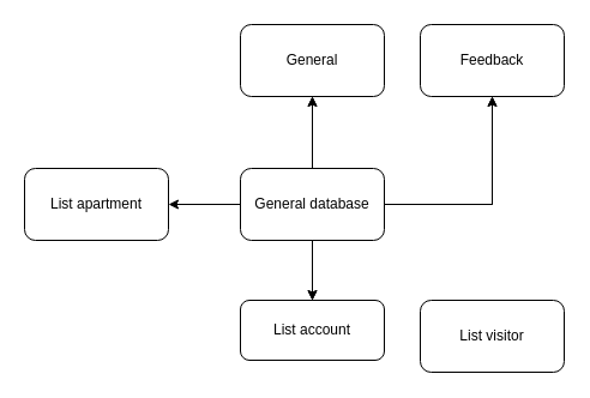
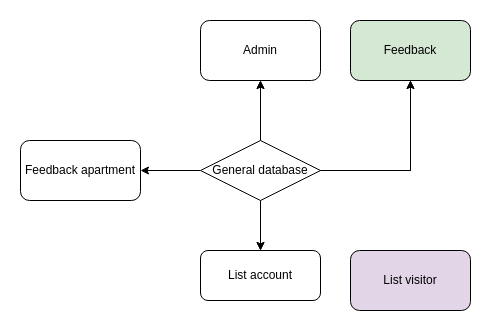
  <mxCell id="0" />
  <mxCell id="1" parent="0" />
  <mxCell id="2" value="" style="edgeStyle=orthogonalEdgeStyle;rounded=0;orthogonalLoop=1;jettySize=auto;html=1;" edge="1" parent="1" source="9" target="10"><mxGeometry relative="1" as="geometry" /></mxCell>
  <mxCell id="3" value="" style="edgeStyle=orthogonalEdgeStyle;rounded=0;orthogonalLoop=1;jettySize=auto;html=1;" edge="1" parent="1" source="9" target="10"><mxGeometry relative="1" as="geometry" /></mxCell>
  <mxCell id="4" value="" style="edgeStyle=orthogonalEdgeStyle;rounded=0;orthogonalLoop=1;jettySize=auto;html=1;" edge="1" parent="1" source="9" target="11"><mxGeometry relative="1" as="geometry" /></mxCell>
  <mxCell id="5" value="" style="edgeStyle=orthogonalEdgeStyle;rounded=0;orthogonalLoop=1;jettySize=auto;html=1;" edge="1" parent="1" source="9" target="12"><mxGeometry relative="1" as="geometry" /></mxCell>
  <mxCell id="6" value="" style="edgeStyle=orthogonalEdgeStyle;rounded=0;orthogonalLoop=1;jettySize=auto;html=1;" edge="1" parent="1" source="9" target="13"><mxGeometry relative="1" as="geometry" /></mxCell>
  <mxCell id="7" value="" style="edgeStyle=orthogonalEdgeStyle;rounded=0;orthogonalLoop=1;jettySize=auto;html=1;" edge="1" parent="1" source="9" target="12"><mxGeometry relative="1" as="geometry" /></mxCell>
  <mxCell id="8" value="" style="edgeStyle=orthogonalEdgeStyle;rounded=0;orthogonalLoop=1;jettySize=auto;html=1;" edge="1" parent="1" source="9" target="11"><mxGeometry relative="1" as="geometry" /></mxCell>
- <mxCell id="9" value="General database" style="rounded=1;whiteSpace=wrap;html=1;" vertex="1" parent="1"><mxGeometry x="200" y="140" width="120" height="60" as="geometry" /></mxCell>
- <mxCell id="10" value="General" style="rounded=1;whiteSpace=wrap;html=1;" vertex="1" parent="1"><mxGeometry x="200" y="20" width="120" height="60" as="geometry" /></mxCell>
- <mxCell id="11" value="Feedback" style="rounded=1;whiteSpace=wrap;html=1;" vertex="1" parent="1"><mxGeometry x="350" y="20" width="120" height="60" as="geometry" /></mxCell>
+ <mxCell id="9" value="General database" style="rhombus;whiteSpace=wrap;html=1;" vertex="1" parent="1"><mxGeometry x="200" y="140" width="120" height="60" as="geometry" /></mxCell>
+ <mxCell id="10" value="Admin" style="rounded=1;whiteSpace=wrap;html=1;" vertex="1" parent="1"><mxGeometry x="200" y="20" width="120" height="60" as="geometry" /></mxCell>
+ <mxCell id="11" value="Feedback" style="rounded=1;whiteSpace=wrap;html=1;fillColor=#d5e8d4;" vertex="1" parent="1"><mxGeometry x="350" y="20" width="120" height="60" as="geometry" /></mxCell>
  <mxCell id="12" value="List account" style="rounded=1;whiteSpace=wrap;html=1;" vertex="1" parent="1"><mxGeometry x="200" y="250" width="120" height="50" as="geometry" /></mxCell>
- <mxCell id="13" value="List apartment" style="rounded=1;whiteSpace=wrap;html=1;" vertex="1" parent="1"><mxGeometry x="20" y="140" width="120" height="60" as="geometry" /></mxCell>
- <mxCell id="14" value="List visitor" style="rounded=1;whiteSpace=wrap;html=1;" vertex="1" parent="1"><mxGeometry x="350" y="250" width="120" height="60" as="geometry" /></mxCell>
+ <mxCell id="13" value="Feedback apartment" style="rounded=1;whiteSpace=wrap;html=1;" vertex="1" parent="1"><mxGeometry x="20" y="140" width="120" height="60" as="geometry" /></mxCell>
+ <mxCell id="14" value="List visitor" style="rounded=1;whiteSpace=wrap;html=1;fillColor=#e1d5e7;" vertex="1" parent="1"><mxGeometry x="350" y="250" width="120" height="60" as="geometry" /></mxCell>
